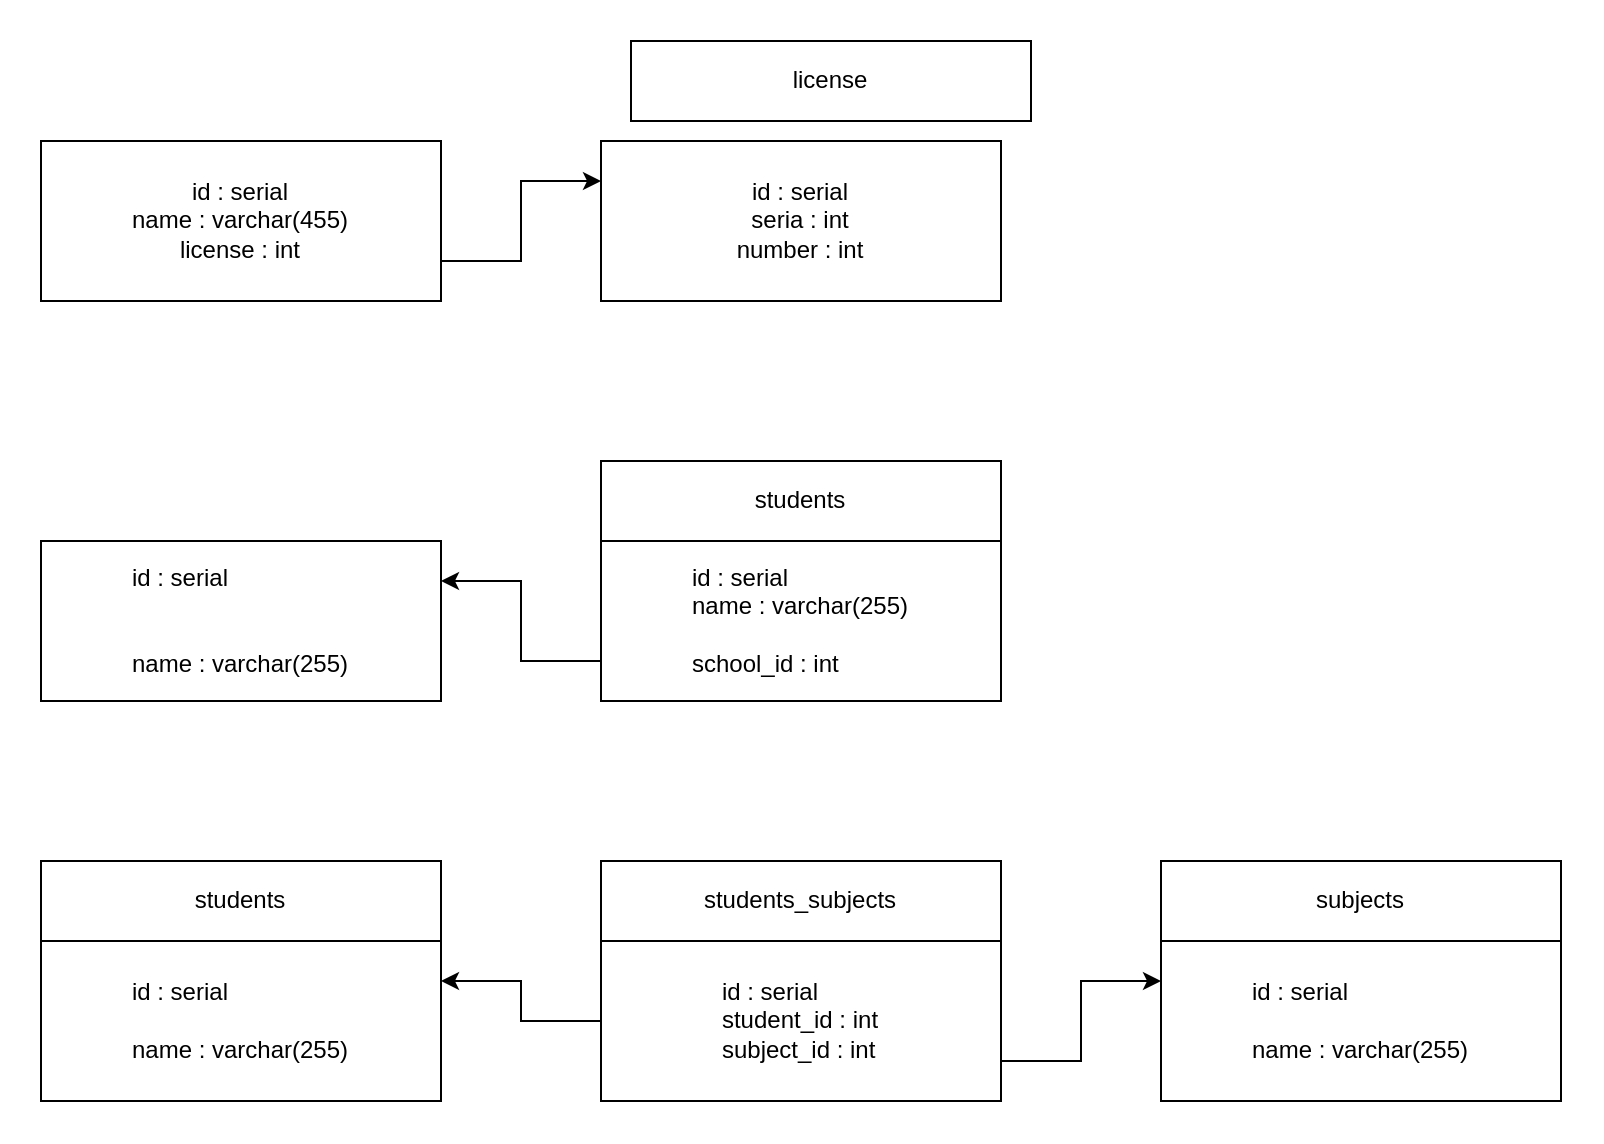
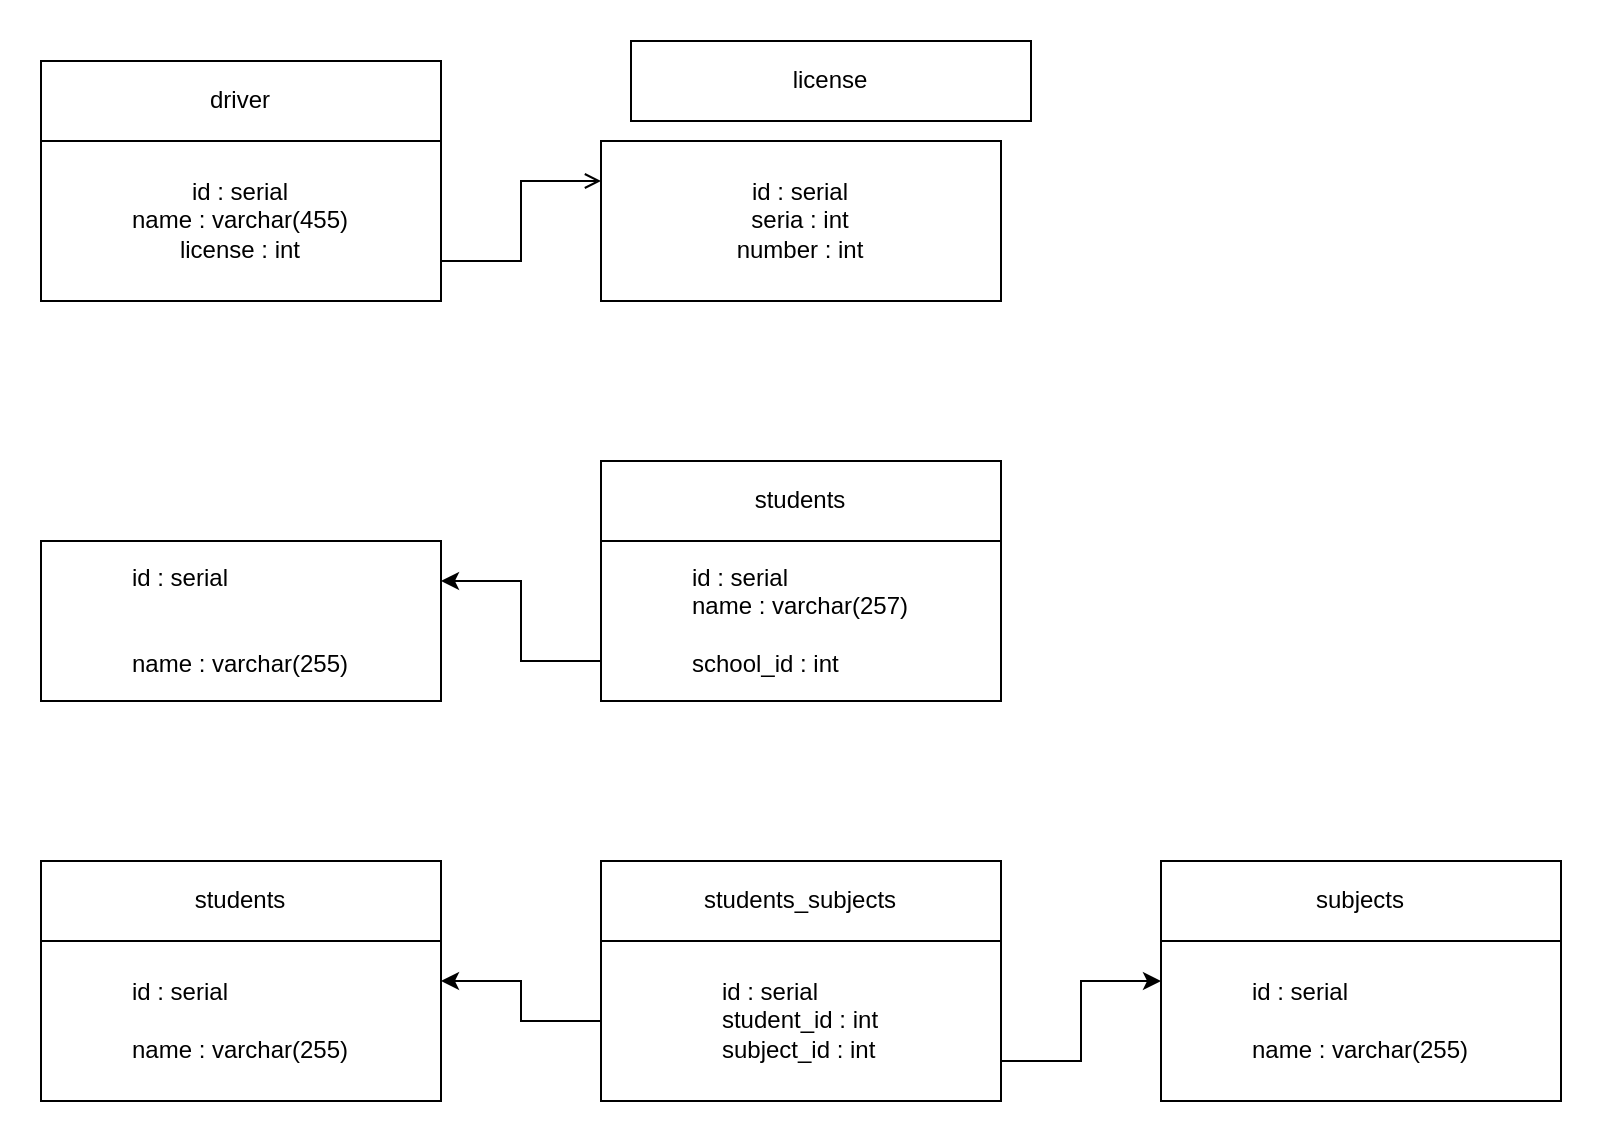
  <mxCell id="0" />
  <mxCell id="1" parent="0" />
+ <mxCell id="2" value="driver" style="rounded=0;whiteSpace=wrap;html=1;" vertex="1" parent="1"><mxGeometry x="20" y="30" width="200" height="40" as="geometry" /></mxCell>
  <mxCell id="3" value="license" style="rounded=0;whiteSpace=wrap;html=1;" vertex="1" parent="1"><mxGeometry x="315" y="20" width="200" height="40" as="geometry" /></mxCell>
  <mxCell id="4" value="students" style="rounded=0;whiteSpace=wrap;html=1;" vertex="1" parent="1"><mxGeometry x="300" y="230" width="200" height="40" as="geometry" /></mxCell>
  <mxCell id="5" value="" style="edgeStyle=orthogonalEdgeStyle;rounded=0;orthogonalLoop=1;jettySize=auto;html=1;exitX=0;exitY=0.75;exitDx=0;exitDy=0;entryX=1;entryY=0.25;entryDx=0;entryDy=0;" edge="1" parent="1" source="6" target="7"><mxGeometry relative="1" as="geometry" /></mxCell>
- <mxCell id="6" value="&lt;div style=&quot;text-align: left&quot;&gt;&lt;span&gt;id : serial&lt;/span&gt;&lt;/div&gt;&lt;div style=&quot;text-align: left&quot;&gt;&lt;span&gt;name : varchar(255)&lt;br&gt;&lt;br&gt;&lt;/span&gt;&lt;/div&gt;&lt;div style=&quot;text-align: left&quot;&gt;&lt;span&gt;school_id : int&lt;/span&gt;&lt;/div&gt;" style="rounded=0;whiteSpace=wrap;html=1;" vertex="1" parent="1"><mxGeometry x="300" y="270" width="200" height="80" as="geometry" /></mxCell>
+ <mxCell id="6" value="&lt;div style=&quot;text-align: left&quot;&gt;&lt;span&gt;id : serial&lt;/span&gt;&lt;/div&gt;&lt;div style=&quot;text-align: left&quot;&gt;&lt;span&gt;name : varchar(257)&lt;br&gt;&lt;br&gt;&lt;/span&gt;&lt;/div&gt;&lt;div style=&quot;text-align: left&quot;&gt;&lt;span&gt;school_id : int&lt;/span&gt;&lt;/div&gt;" style="rounded=0;whiteSpace=wrap;html=1;" vertex="1" parent="1"><mxGeometry x="300" y="270" width="200" height="80" as="geometry" /></mxCell>
  <mxCell id="7" value="&lt;div style=&quot;text-align: left&quot;&gt;&lt;span&gt;id : serial&lt;br&gt;&lt;br&gt;&lt;br&gt;&lt;/span&gt;&lt;/div&gt;&lt;div style=&quot;text-align: left&quot;&gt;&lt;span&gt;name : varchar(255)&lt;/span&gt;&lt;/div&gt;" style="rounded=0;whiteSpace=wrap;html=1;" vertex="1" parent="1"><mxGeometry x="20" y="270" width="200" height="80" as="geometry" /></mxCell>
  <mxCell id="8" value="students" style="rounded=0;whiteSpace=wrap;html=1;" vertex="1" parent="1"><mxGeometry x="20" y="430" width="200" height="40" as="geometry" /></mxCell>
  <mxCell id="9" value="students_subjects" style="rounded=0;whiteSpace=wrap;html=1;" vertex="1" parent="1"><mxGeometry x="300" y="430" width="200" height="40" as="geometry" /></mxCell>
  <mxCell id="10" value="subjects" style="rounded=0;whiteSpace=wrap;html=1;" vertex="1" parent="1"><mxGeometry x="580" y="430" width="200" height="40" as="geometry" /></mxCell>
  <mxCell id="11" value="&lt;div style=&quot;text-align: left&quot;&gt;&lt;span&gt;id : serial&lt;/span&gt;&lt;/div&gt;&lt;br&gt;&lt;div style=&quot;text-align: left&quot;&gt;&lt;span&gt;name : varchar(255)&lt;/span&gt;&lt;/div&gt;" style="rounded=0;whiteSpace=wrap;html=1;" vertex="1" parent="1"><mxGeometry x="580" y="470" width="200" height="80" as="geometry" /></mxCell>
  <mxCell id="12" style="edgeStyle=orthogonalEdgeStyle;rounded=0;orthogonalLoop=1;jettySize=auto;html=1;exitX=1;exitY=0.75;exitDx=0;exitDy=0;entryX=0;entryY=0.25;entryDx=0;entryDy=0;" edge="1" parent="1" source="14" target="11"><mxGeometry relative="1" as="geometry" /></mxCell>
  <mxCell id="13" style="edgeStyle=orthogonalEdgeStyle;rounded=0;orthogonalLoop=1;jettySize=auto;html=1;exitX=0;exitY=0.5;exitDx=0;exitDy=0;entryX=1;entryY=0.25;entryDx=0;entryDy=0;" edge="1" parent="1" source="14" target="15"><mxGeometry relative="1" as="geometry" /></mxCell>
  <mxCell id="14" value="&lt;div style=&quot;text-align: left&quot;&gt;&lt;span&gt;id : serial&lt;/span&gt;&lt;/div&gt;&lt;div style=&quot;text-align: left&quot;&gt;&lt;span&gt;student_id : int&lt;/span&gt;&lt;/div&gt;&lt;div style=&quot;text-align: left&quot;&gt;&lt;span&gt;subject_id : int&lt;/span&gt;&lt;/div&gt;" style="rounded=0;whiteSpace=wrap;html=1;" vertex="1" parent="1"><mxGeometry x="300" y="470" width="200" height="80" as="geometry" /></mxCell>
  <mxCell id="15" value="&lt;div style=&quot;text-align: left&quot;&gt;&lt;span&gt;id : serial&lt;/span&gt;&lt;/div&gt;&lt;br&gt;name : varchar(255)" style="rounded=0;whiteSpace=wrap;html=1;" vertex="1" parent="1"><mxGeometry x="20" y="470" width="200" height="80" as="geometry" /></mxCell>
  <mxCell id="16" value="id : serial&lt;br&gt;seria : int&lt;br&gt;number : int" style="rounded=0;whiteSpace=wrap;html=1;" vertex="1" parent="1"><mxGeometry x="300" y="70" width="200" height="80" as="geometry" /></mxCell>
- <mxCell id="17" style="edgeStyle=orthogonalEdgeStyle;rounded=0;orthogonalLoop=1;jettySize=auto;html=1;exitX=1;exitY=0.75;exitDx=0;exitDy=0;entryX=0;entryY=0.25;entryDx=0;entryDy=0;" edge="1" parent="1" source="18" target="16"><mxGeometry relative="1" as="geometry" /></mxCell>
+ <mxCell id="17" style="edgeStyle=orthogonalEdgeStyle;rounded=0;orthogonalLoop=1;jettySize=auto;html=1;exitX=1;exitY=0.75;exitDx=0;exitDy=0;entryX=0;entryY=0.25;entryDx=0;entryDy=0;endArrow=open;" edge="1" parent="1" source="18" target="16"><mxGeometry relative="1" as="geometry" /></mxCell>
  <mxCell id="18" value="id : serial&lt;br&gt;name : varchar(455)&lt;br&gt;license : int" style="rounded=0;whiteSpace=wrap;html=1;" vertex="1" parent="1"><mxGeometry x="20" y="70" width="200" height="80" as="geometry" /></mxCell>
